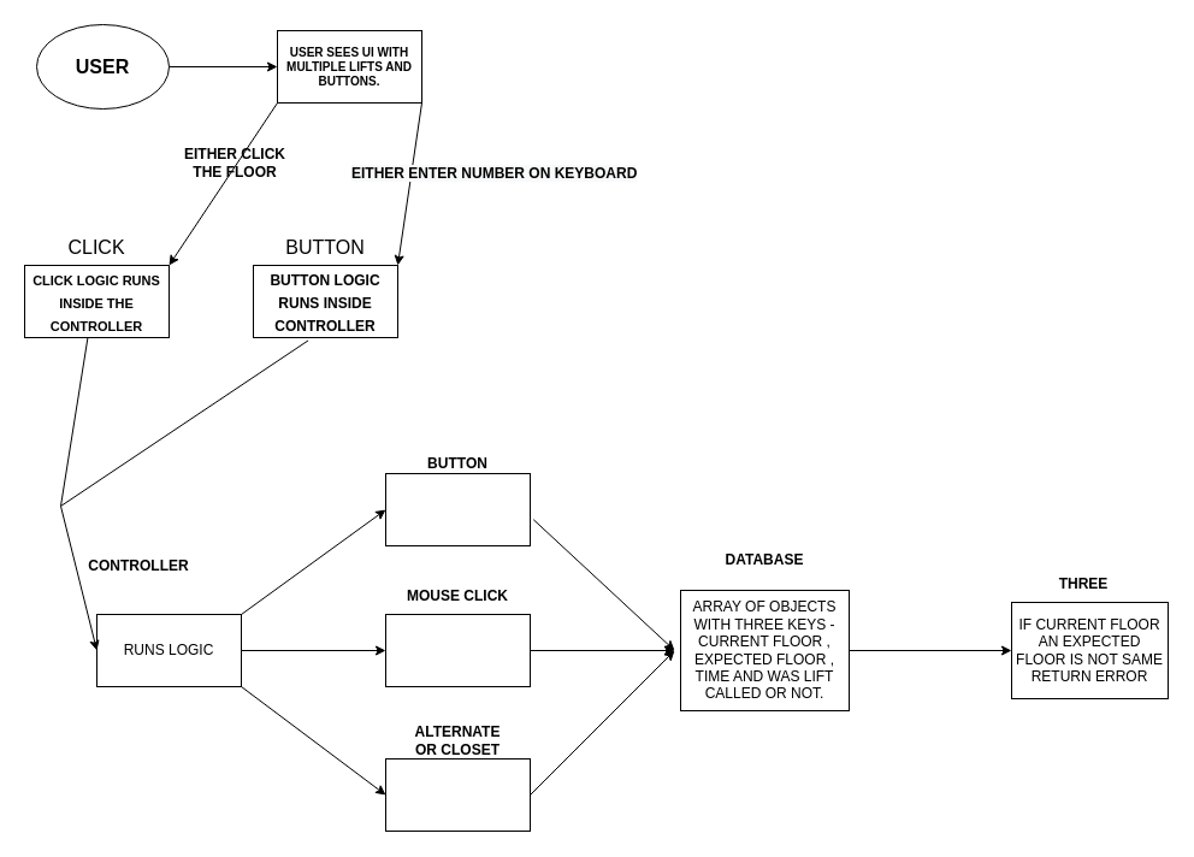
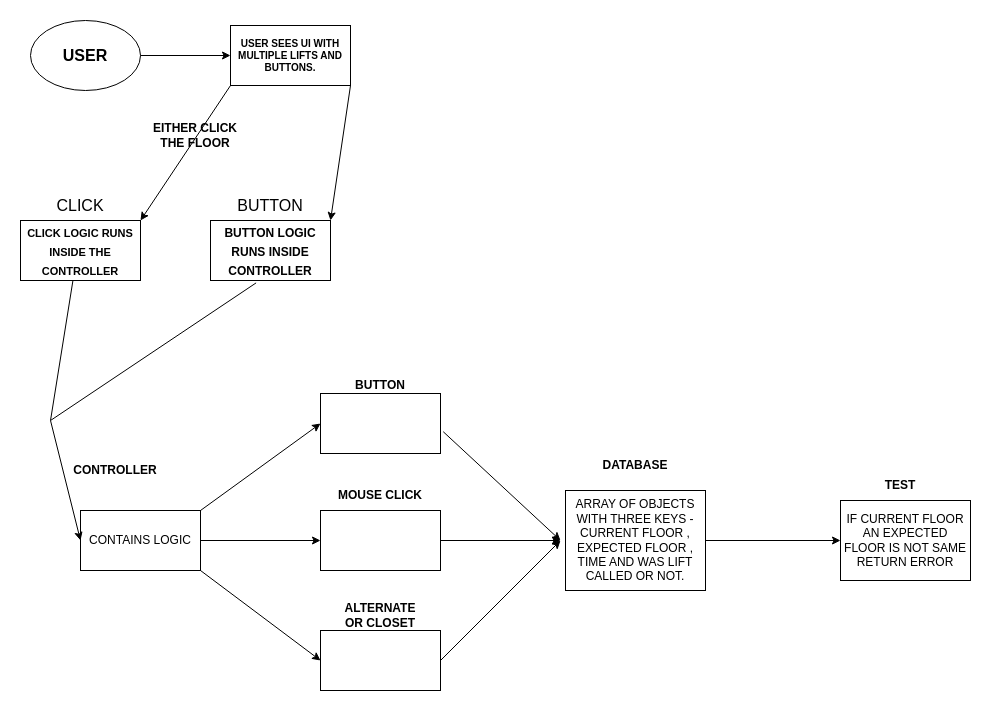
  <mxCell id="0" />
  <mxCell id="1" parent="0" />
  <mxCell id="2" value="ARRAY OF OBJECTS WITH THREE KEYS -CURRENT FLOOR , EXPECTED FLOOR ,&lt;br&gt;TIME AND WAS LIFT CALLED OR NOT." style="rounded=0;whiteSpace=wrap;html=1;" parent="1" vertex="1"><mxGeometry x="565" y="490" width="140" height="100" as="geometry" /></mxCell>
- <mxCell id="3" value="RUNS LOGIC" style="rounded=0;whiteSpace=wrap;html=1;" parent="1" vertex="1"><mxGeometry x="80" y="510" width="120" height="60" as="geometry" /></mxCell>
+ <mxCell id="3" value="CONTAINS LOGIC" style="rounded=0;whiteSpace=wrap;html=1;" parent="1" vertex="1"><mxGeometry x="80" y="510" width="120" height="60" as="geometry" /></mxCell>
  <mxCell id="4" value="&lt;b&gt;DATABASE&lt;/b&gt;" style="text;html=1;strokeColor=none;fillColor=none;align=center;verticalAlign=middle;whiteSpace=wrap;rounded=0;strokeWidth=11;" parent="1" vertex="1"><mxGeometry x="605" y="450" width="60" height="30" as="geometry" /></mxCell>
  <mxCell id="5" value="&lt;b&gt;CONTROLLER&lt;/b&gt;" style="text;html=1;strokeColor=none;fillColor=none;align=center;verticalAlign=middle;whiteSpace=wrap;rounded=0;" parent="1" vertex="1"><mxGeometry x="85" y="455" width="60" height="30" as="geometry" /></mxCell>
  <mxCell id="6" value="" style="rounded=0;whiteSpace=wrap;html=1;strokeWidth=1;" parent="1" vertex="1"><mxGeometry x="320" y="510" width="120" height="60" as="geometry" /></mxCell>
  <mxCell id="7" value="" style="rounded=0;whiteSpace=wrap;html=1;strokeWidth=1;" parent="1" vertex="1"><mxGeometry x="320" y="630" width="120" height="60" as="geometry" /></mxCell>
  <mxCell id="8" value="" style="rounded=0;whiteSpace=wrap;html=1;strokeWidth=1;" parent="1" vertex="1"><mxGeometry x="320" y="393" width="120" height="60" as="geometry" /></mxCell>
  <mxCell id="9" value="&lt;b&gt;BUTTON&lt;/b&gt;" style="text;html=1;strokeColor=none;fillColor=none;align=center;verticalAlign=middle;whiteSpace=wrap;rounded=0;" parent="1" vertex="1"><mxGeometry x="350" y="370" width="60" height="30" as="geometry" /></mxCell>
  <mxCell id="10" value="&lt;b&gt;MOUSE CLICK&lt;/b&gt;" style="text;html=1;strokeColor=none;fillColor=none;align=center;verticalAlign=middle;whiteSpace=wrap;rounded=0;" parent="1" vertex="1"><mxGeometry x="330" y="480" width="100" height="30" as="geometry" /></mxCell>
  <mxCell id="11" value="&lt;b&gt;ALTERNATE OR CLOSET&lt;/b&gt;" style="text;html=1;strokeColor=none;fillColor=none;align=center;verticalAlign=middle;whiteSpace=wrap;rounded=0;" parent="1" vertex="1"><mxGeometry x="335" y="600" width="90" height="30" as="geometry" /></mxCell>
  <mxCell id="12" value="IF CURRENT FLOOR AN EXPECTED FLOOR IS NOT SAME RETURN ERROR" style="rounded=0;whiteSpace=wrap;html=1;strokeWidth=1;" parent="1" vertex="1"><mxGeometry x="840" y="500" width="130" height="80" as="geometry" /></mxCell>
- <mxCell id="13" value="&lt;b&gt;THREE&lt;/b&gt;" style="text;html=1;strokeColor=none;fillColor=none;align=center;verticalAlign=middle;whiteSpace=wrap;rounded=0;strokeWidth=11;" parent="1" vertex="1"><mxGeometry x="870" y="470" width="60" height="30" as="geometry" /></mxCell>
+ <mxCell id="13" value="&lt;b&gt;TEST&lt;/b&gt;" style="text;html=1;strokeColor=none;fillColor=none;align=center;verticalAlign=middle;whiteSpace=wrap;rounded=0;strokeWidth=11;" parent="1" vertex="1"><mxGeometry x="870" y="470" width="60" height="30" as="geometry" /></mxCell>
  <mxCell id="14" value="&lt;b&gt;&lt;font style=&quot;font-size: 16px&quot;&gt;USER&lt;/font&gt;&lt;/b&gt;" style="ellipse;whiteSpace=wrap;html=1;strokeWidth=1;" parent="1" vertex="1"><mxGeometry x="30" y="20" width="110" height="70" as="geometry" /></mxCell>
  <mxCell id="15" value="&lt;font size=&quot;1&quot;&gt;&lt;b style=&quot;font-size: 12px&quot;&gt;BUTTON LOGIC RUNS INSIDE CONTROLLER&lt;/b&gt;&lt;/font&gt;" style="rounded=0;whiteSpace=wrap;html=1;fontSize=16;strokeWidth=1;" parent="1" vertex="1"><mxGeometry x="210" y="220" width="120" height="60" as="geometry" /></mxCell>
  <mxCell id="16" value="&lt;font size=&quot;1&quot;&gt;&lt;b style=&quot;font-size: 11px&quot;&gt;CLICK LOGIC RUNS INSIDE THE CONTROLLER&lt;/b&gt;&lt;/font&gt;" style="rounded=0;whiteSpace=wrap;html=1;fontSize=16;strokeWidth=1;" parent="1" vertex="1"><mxGeometry x="20" y="220" width="120" height="60" as="geometry" /></mxCell>
  <mxCell id="17" value="CLICK" style="text;html=1;strokeColor=none;fillColor=none;align=center;verticalAlign=middle;whiteSpace=wrap;rounded=0;fontSize=16;" parent="1" vertex="1"><mxGeometry x="50" y="190" width="60" height="30" as="geometry" /></mxCell>
  <mxCell id="18" value="BUTTON" style="text;html=1;strokeColor=none;fillColor=none;align=center;verticalAlign=middle;whiteSpace=wrap;rounded=0;fontSize=16;" parent="1" vertex="1"><mxGeometry x="240" y="190" width="60" height="30" as="geometry" /></mxCell>
  <mxCell id="19" value="&lt;font size=&quot;1&quot;&gt;&lt;b&gt;USER SEES UI WITH MULTIPLE LIFTS AND BUTTONS.&lt;/b&gt;&lt;/font&gt;" style="rounded=0;whiteSpace=wrap;html=1;fontSize=8;strokeWidth=1;" parent="1" vertex="1"><mxGeometry x="230" y="25" width="120" height="60" as="geometry" /></mxCell>
  <mxCell id="20" value="" style="endArrow=classic;html=1;rounded=0;entryX=0;entryY=0.5;entryDx=0;entryDy=0;exitX=1;exitY=0.5;exitDx=0;exitDy=0;" edge="1" parent="1" source="14" target="19"><mxGeometry width="50" height="50" relative="1" as="geometry"><mxPoint x="160" y="80" as="sourcePoint" /><mxPoint x="210" y="30" as="targetPoint" /></mxGeometry></mxCell>
  <mxCell id="21" value="" style="endArrow=classic;html=1;rounded=0;entryX=1;entryY=0;entryDx=0;entryDy=0;exitX=0;exitY=1;exitDx=0;exitDy=0;" edge="1" parent="1" source="19" target="16"><mxGeometry width="50" height="50" relative="1" as="geometry"><mxPoint x="150" y="180" as="sourcePoint" /><mxPoint x="200" y="130" as="targetPoint" /></mxGeometry></mxCell>
  <mxCell id="22" value="" style="endArrow=classic;html=1;rounded=0;exitX=1;exitY=1;exitDx=0;exitDy=0;entryX=1;entryY=0;entryDx=0;entryDy=0;" edge="1" parent="1" source="19" target="15"><mxGeometry width="50" height="50" relative="1" as="geometry"><mxPoint x="390" y="120" as="sourcePoint" /><mxPoint x="440" y="70" as="targetPoint" /></mxGeometry></mxCell>
  <mxCell id="23" value="" style="endArrow=classic;html=1;rounded=0;entryX=0;entryY=0.5;entryDx=0;entryDy=0;" edge="1" parent="1" target="3"><mxGeometry width="50" height="50" relative="1" as="geometry"><mxPoint x="50" y="420" as="sourcePoint" /><mxPoint x="32" y="550" as="targetPoint" /><Array as="points" /></mxGeometry></mxCell>
  <mxCell id="24" value="" style="endArrow=none;html=1;rounded=0;entryX=0.38;entryY=1.04;entryDx=0;entryDy=0;entryPerimeter=0;" edge="1" parent="1" target="15"><mxGeometry width="50" height="50" relative="1" as="geometry"><mxPoint x="50" y="420" as="sourcePoint" /><mxPoint x="100" y="370" as="targetPoint" /></mxGeometry></mxCell>
  <mxCell id="25" value="" style="endArrow=none;html=1;rounded=0;entryX=0.437;entryY=1;entryDx=0;entryDy=0;entryPerimeter=0;" edge="1" parent="1" target="16"><mxGeometry width="50" height="50" relative="1" as="geometry"><mxPoint x="50" y="420" as="sourcePoint" /><mxPoint x="80" y="330" as="targetPoint" /></mxGeometry></mxCell>
  <mxCell id="26" value="" style="endArrow=classic;html=1;rounded=0;entryX=0;entryY=0.5;entryDx=0;entryDy=0;" edge="1" parent="1" target="8"><mxGeometry width="50" height="50" relative="1" as="geometry"><mxPoint x="200" y="510" as="sourcePoint" /><mxPoint x="250" y="460" as="targetPoint" /></mxGeometry></mxCell>
  <mxCell id="27" value="" style="endArrow=classic;html=1;rounded=0;entryX=0;entryY=0.5;entryDx=0;entryDy=0;" edge="1" parent="1" target="6"><mxGeometry width="50" height="50" relative="1" as="geometry"><mxPoint x="200" y="540" as="sourcePoint" /><mxPoint x="250" y="490" as="targetPoint" /></mxGeometry></mxCell>
  <mxCell id="28" value="" style="endArrow=classic;html=1;rounded=0;entryX=0;entryY=0.5;entryDx=0;entryDy=0;" edge="1" parent="1" target="7"><mxGeometry width="50" height="50" relative="1" as="geometry"><mxPoint x="200" y="570" as="sourcePoint" /><mxPoint x="250" y="520" as="targetPoint" /></mxGeometry></mxCell>
  <mxCell id="29" value="" style="endArrow=classic;html=1;rounded=0;exitX=1.023;exitY=0.637;exitDx=0;exitDy=0;exitPerimeter=0;" edge="1" parent="1" source="8"><mxGeometry width="50" height="50" relative="1" as="geometry"><mxPoint x="460" y="440" as="sourcePoint" /><mxPoint x="560" y="540" as="targetPoint" /></mxGeometry></mxCell>
  <mxCell id="30" value="" style="endArrow=classic;html=1;rounded=0;" edge="1" parent="1"><mxGeometry width="50" height="50" relative="1" as="geometry"><mxPoint x="440" y="540" as="sourcePoint" /><mxPoint x="560" y="540" as="targetPoint" /><Array as="points" /></mxGeometry></mxCell>
  <mxCell id="31" value="" style="endArrow=classic;html=1;rounded=0;" edge="1" parent="1"><mxGeometry width="50" height="50" relative="1" as="geometry"><mxPoint x="440" y="660" as="sourcePoint" /><mxPoint x="560" y="540" as="targetPoint" /></mxGeometry></mxCell>
  <mxCell id="32" value="" style="endArrow=classic;html=1;rounded=0;entryX=0;entryY=0.5;entryDx=0;entryDy=0;" edge="1" parent="1" target="12"><mxGeometry width="50" height="50" relative="1" as="geometry"><mxPoint x="705" y="540" as="sourcePoint" /><mxPoint x="755" y="490" as="targetPoint" /></mxGeometry></mxCell>
  <mxCell id="33" value="&lt;b&gt;EITHER CLICK THE FLOOR&lt;/b&gt;" style="text;html=1;strokeColor=none;fillColor=none;align=center;verticalAlign=middle;whiteSpace=wrap;rounded=0;" vertex="1" parent="1"><mxGeometry x="140" y="120" width="110" height="30" as="geometry" /></mxCell>
- <mxCell id="34" value="&lt;b style=&quot;color: rgb(0 , 0 , 0) ; font-family: &amp;#34;helvetica&amp;#34; ; font-size: 12px ; font-style: normal ; letter-spacing: normal ; text-align: center ; text-indent: 0px ; text-transform: none ; word-spacing: 0px ; background-color: rgb(248 , 249 , 250)&quot;&gt;EITHER ENTER NUMBER ON KEYBOARD&lt;/b&gt;" style="text;whiteSpace=wrap;html=1;" vertex="1" parent="1"><mxGeometry x="290" y="130" width="250" height="30" as="geometry" /></mxCell>
